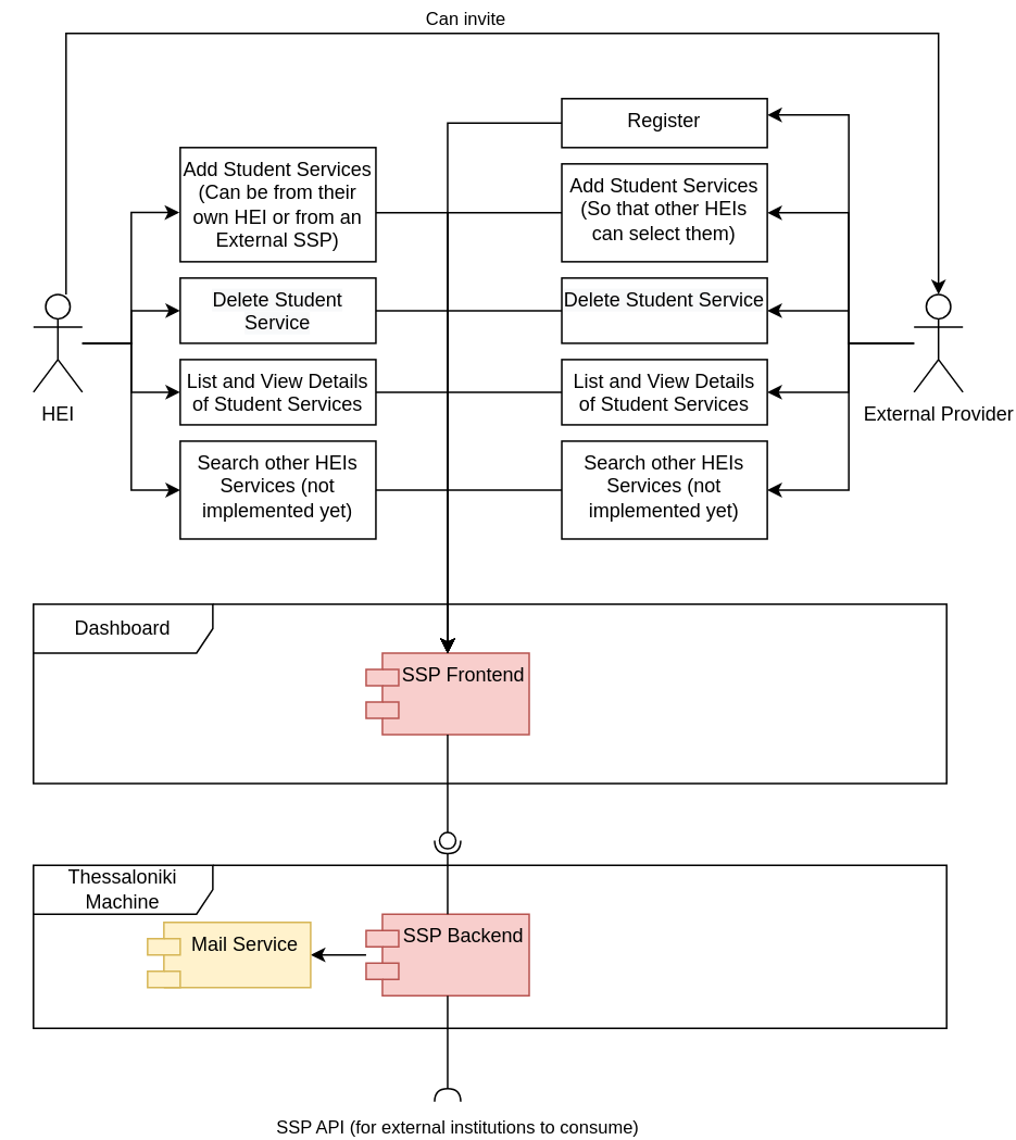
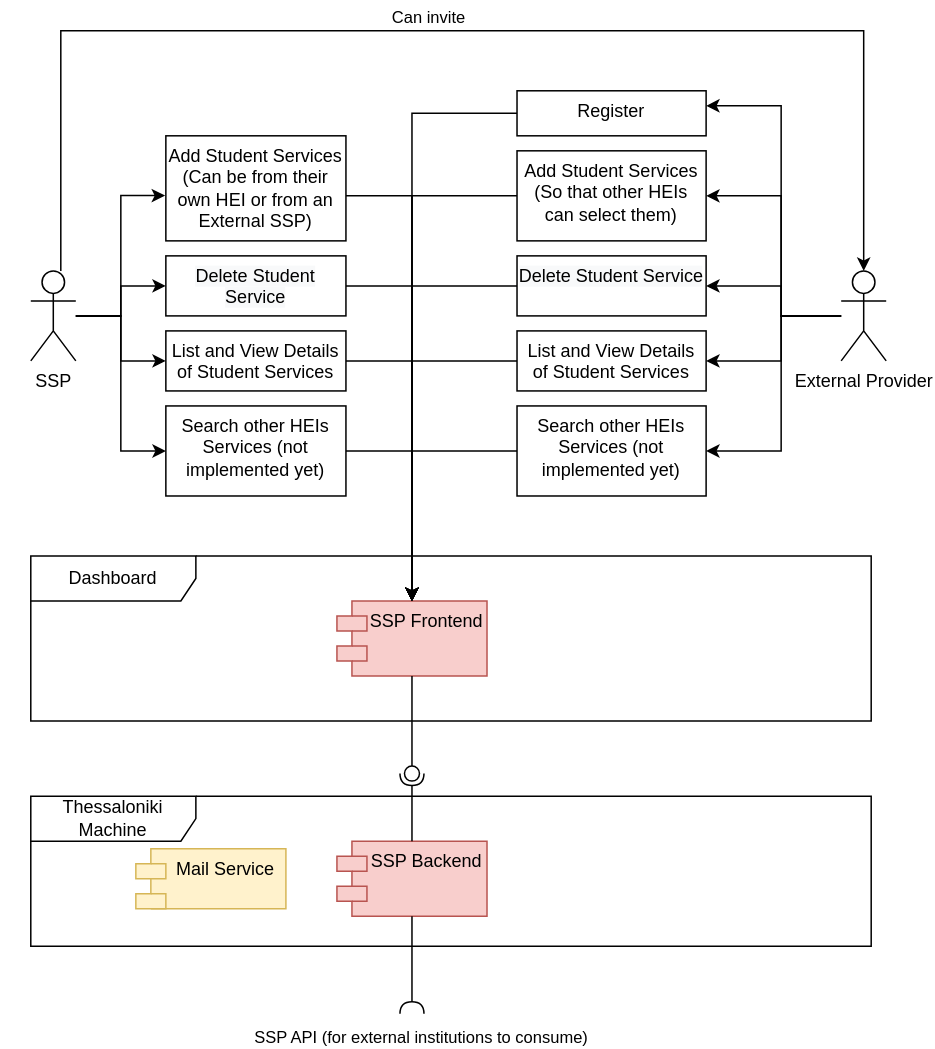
  <mxCell id="0" />
  <mxCell id="1" parent="0" />
  <mxCell id="2" value="Dashboard" style="shape=umlFrame;whiteSpace=wrap;html=1;width=110;height=30;" vertex="1" parent="1"><mxGeometry x="20" y="370" width="560" height="110" as="geometry" /></mxCell>
  <mxCell id="3" value="Thessaloniki Machine" style="shape=umlFrame;whiteSpace=wrap;html=1;width=110;height=30;" vertex="1" parent="1"><mxGeometry x="20" y="530" width="560" height="100" as="geometry" /></mxCell>
  <mxCell id="4" value="SSP Frontend" style="shape=module;align=left;spacingLeft=20;align=center;verticalAlign=top;fillColor=#f8cecc;strokeColor=#b85450;" vertex="1" parent="1"><mxGeometry x="224" y="400" width="100" height="50" as="geometry" /></mxCell>
- <mxCell id="5" value="" style="edgeStyle=orthogonalEdgeStyle;rounded=0;orthogonalLoop=1;jettySize=auto;html=1;" edge="1" parent="1" source="6" target="12"><mxGeometry relative="1" as="geometry" /></mxCell>
  <mxCell id="6" value="SSP Backend" style="shape=module;align=left;spacingLeft=20;align=center;verticalAlign=top;fillColor=#f8cecc;strokeColor=#b85450;" vertex="1" parent="1"><mxGeometry x="224" y="560" width="100" height="50" as="geometry" /></mxCell>
  <mxCell id="7" value="" style="rounded=0;orthogonalLoop=1;jettySize=auto;html=1;endArrow=none;endFill=0;sketch=0;sourcePerimeterSpacing=0;targetPerimeterSpacing=0;exitX=0.5;exitY=1;exitDx=0;exitDy=0;" edge="1" target="9" parent="1" source="4"><mxGeometry relative="1" as="geometry"><mxPoint x="254" y="550" as="sourcePoint" /></mxGeometry></mxCell>
  <mxCell id="8" value="" style="rounded=0;orthogonalLoop=1;jettySize=auto;html=1;endArrow=halfCircle;endFill=0;entryX=0.5;entryY=0.5;endSize=6;strokeWidth=1;sketch=0;exitX=0.5;exitY=0;exitDx=0;exitDy=0;" edge="1" target="9" parent="1" source="6"><mxGeometry relative="1" as="geometry"><mxPoint x="294" y="515" as="sourcePoint" /></mxGeometry></mxCell>
  <mxCell id="9" value="" style="ellipse;whiteSpace=wrap;html=1;align=center;aspect=fixed;resizable=0;points=[];outlineConnect=0;sketch=0;" vertex="1" parent="1"><mxGeometry x="269" y="510" width="10" height="10" as="geometry" /></mxCell>
  <mxCell id="10" value="" style="rounded=0;orthogonalLoop=1;jettySize=auto;html=1;endArrow=halfCircle;endFill=0;entryX=0.5;entryY=0.5;endSize=6;strokeWidth=1;sketch=0;exitX=0.5;exitY=1;exitDx=0;exitDy=0;" edge="1" parent="1" source="6"><mxGeometry relative="1" as="geometry"><mxPoint x="294" y="675" as="sourcePoint" /><mxPoint x="274" y="675" as="targetPoint" /></mxGeometry></mxCell>
  <mxCell id="11" value="SSP API (for external institutions to consume)" style="edgeLabel;html=1;align=center;verticalAlign=middle;resizable=0;points=[];" vertex="1" connectable="0" parent="10"><mxGeometry x="0.837" y="5" relative="1" as="geometry"><mxPoint y="20" as="offset" /></mxGeometry></mxCell>
  <mxCell id="12" value="Mail Service" style="shape=module;align=left;spacingLeft=20;align=center;verticalAlign=top;fillColor=#fff2cc;strokeColor=#d6b656;" vertex="1" parent="1"><mxGeometry x="90" y="565" width="100" height="40" as="geometry" /></mxCell>
  <mxCell id="13" value="" style="edgeStyle=orthogonalEdgeStyle;rounded=0;orthogonalLoop=1;jettySize=auto;html=1;entryX=-0.004;entryY=0.569;entryDx=0;entryDy=0;entryPerimeter=0;" edge="1" parent="1" source="19" target="21"><mxGeometry relative="1" as="geometry"><Array as="points"><mxPoint x="80" y="210" /><mxPoint x="80" y="130" /><mxPoint x="110" y="130" /></Array></mxGeometry></mxCell>
  <mxCell id="14" value="" style="edgeStyle=orthogonalEdgeStyle;rounded=0;orthogonalLoop=1;jettySize=auto;html=1;" edge="1" parent="1" source="19" target="23"><mxGeometry relative="1" as="geometry"><Array as="points"><mxPoint x="80" y="210" /><mxPoint x="80" y="190" /></Array></mxGeometry></mxCell>
  <mxCell id="15" value="" style="edgeStyle=orthogonalEdgeStyle;rounded=0;orthogonalLoop=1;jettySize=auto;html=1;" edge="1" parent="1" source="19" target="25"><mxGeometry relative="1" as="geometry" /></mxCell>
  <mxCell id="16" value="" style="edgeStyle=orthogonalEdgeStyle;rounded=0;orthogonalLoop=1;jettySize=auto;html=1;" edge="1" parent="1" source="19" target="27"><mxGeometry relative="1" as="geometry"><Array as="points"><mxPoint x="80" y="210" /><mxPoint x="80" y="300" /></Array></mxGeometry></mxCell>
  <mxCell id="17" value="" style="edgeStyle=orthogonalEdgeStyle;rounded=0;orthogonalLoop=1;jettySize=auto;html=1;entryX=0.5;entryY=0;entryDx=0;entryDy=0;entryPerimeter=0;" edge="1" parent="1" source="19" target="33"><mxGeometry relative="1" as="geometry"><Array as="points"><mxPoint x="40" y="20" /><mxPoint x="575" y="20" /></Array></mxGeometry></mxCell>
  <mxCell id="18" value="Can invite" style="edgeLabel;html=1;align=center;verticalAlign=middle;resizable=0;points=[];" vertex="1" connectable="0" parent="17"><mxGeometry x="0.057" y="3" relative="1" as="geometry"><mxPoint x="-48" y="-7" as="offset" /></mxGeometry></mxCell>
- <mxCell id="19" value="HEI" style="shape=umlActor;verticalLabelPosition=bottom;verticalAlign=top;html=1;" vertex="1" parent="1"><mxGeometry x="20" y="180" width="30" height="60" as="geometry" /></mxCell>
+ <mxCell id="19" value="SSP" style="shape=umlActor;verticalLabelPosition=bottom;verticalAlign=top;html=1;" vertex="1" parent="1"><mxGeometry x="20" y="180" width="30" height="60" as="geometry" /></mxCell>
  <mxCell id="20" value="" style="edgeStyle=orthogonalEdgeStyle;rounded=0;orthogonalLoop=1;jettySize=auto;html=1;" edge="1" parent="1" source="21" target="4"><mxGeometry relative="1" as="geometry"><Array as="points"><mxPoint x="274" y="130" /></Array></mxGeometry></mxCell>
  <mxCell id="21" value="Add Student Services (Can be from their own HEI or from an External SSP)" style="whiteSpace=wrap;html=1;verticalAlign=top;" vertex="1" parent="1"><mxGeometry x="110" y="90" width="120" height="70" as="geometry" /></mxCell>
  <mxCell id="22" value="" style="edgeStyle=orthogonalEdgeStyle;rounded=0;orthogonalLoop=1;jettySize=auto;html=1;" edge="1" parent="1" source="23" target="4"><mxGeometry relative="1" as="geometry"><Array as="points"><mxPoint x="274" y="190" /></Array></mxGeometry></mxCell>
  <mxCell id="23" value="&lt;span style=&quot;color: rgb(0, 0, 0); font-family: Helvetica; font-size: 12px; font-style: normal; font-variant-ligatures: normal; font-variant-caps: normal; font-weight: 400; letter-spacing: normal; orphans: 2; text-align: center; text-indent: 0px; text-transform: none; widows: 2; word-spacing: 0px; -webkit-text-stroke-width: 0px; background-color: rgb(248, 249, 250); text-decoration-thickness: initial; text-decoration-style: initial; text-decoration-color: initial; float: none; display: inline !important;&quot;&gt;Delete&amp;nbsp;Student Service&lt;/span&gt;" style="whiteSpace=wrap;html=1;verticalAlign=top;" vertex="1" parent="1"><mxGeometry x="110" y="170" width="120" height="40" as="geometry" /></mxCell>
  <mxCell id="24" value="" style="edgeStyle=orthogonalEdgeStyle;rounded=0;orthogonalLoop=1;jettySize=auto;html=1;entryX=0.5;entryY=0;entryDx=0;entryDy=0;" edge="1" parent="1" source="25" target="4"><mxGeometry relative="1" as="geometry"><Array as="points"><mxPoint x="274" y="240" /></Array></mxGeometry></mxCell>
  <mxCell id="25" value="List and View Details of Student Services" style="whiteSpace=wrap;html=1;verticalAlign=top;" vertex="1" parent="1"><mxGeometry x="110" y="220" width="120" height="40" as="geometry" /></mxCell>
  <mxCell id="26" value="" style="edgeStyle=orthogonalEdgeStyle;rounded=0;orthogonalLoop=1;jettySize=auto;html=1;entryX=0.5;entryY=0;entryDx=0;entryDy=0;" edge="1" parent="1" source="27" target="4"><mxGeometry relative="1" as="geometry"><Array as="points"><mxPoint x="274" y="300" /></Array></mxGeometry></mxCell>
  <mxCell id="27" value="Search other HEIs Services (not implemented yet)" style="whiteSpace=wrap;html=1;verticalAlign=top;" vertex="1" parent="1"><mxGeometry x="110" y="270" width="120" height="60" as="geometry" /></mxCell>
  <mxCell id="28" value="" style="edgeStyle=orthogonalEdgeStyle;rounded=0;orthogonalLoop=1;jettySize=auto;html=1;entryX=1;entryY=0.5;entryDx=0;entryDy=0;" edge="1" parent="1" source="33" target="35"><mxGeometry relative="1" as="geometry"><Array as="points"><mxPoint x="520" y="210" /><mxPoint x="520" y="130" /></Array></mxGeometry></mxCell>
  <mxCell id="29" value="" style="edgeStyle=orthogonalEdgeStyle;rounded=0;orthogonalLoop=1;jettySize=auto;html=1;" edge="1" parent="1" source="33" target="37"><mxGeometry relative="1" as="geometry"><Array as="points"><mxPoint x="520" y="210" /><mxPoint x="520" y="190" /></Array></mxGeometry></mxCell>
  <mxCell id="30" value="" style="edgeStyle=orthogonalEdgeStyle;rounded=0;orthogonalLoop=1;jettySize=auto;html=1;" edge="1" parent="1" target="39"><mxGeometry relative="1" as="geometry"><mxPoint x="550" y="210" as="sourcePoint" /><Array as="points"><mxPoint x="520" y="210" /><mxPoint x="520" y="240" /></Array></mxGeometry></mxCell>
  <mxCell id="31" value="" style="edgeStyle=orthogonalEdgeStyle;rounded=0;orthogonalLoop=1;jettySize=auto;html=1;" edge="1" parent="1" source="33" target="41"><mxGeometry relative="1" as="geometry"><Array as="points"><mxPoint x="520" y="210" /><mxPoint x="520" y="300" /></Array></mxGeometry></mxCell>
  <mxCell id="32" value="" style="edgeStyle=orthogonalEdgeStyle;rounded=0;orthogonalLoop=1;jettySize=auto;html=1;" edge="1" parent="1" source="33" target="43"><mxGeometry relative="1" as="geometry"><Array as="points"><mxPoint x="520" y="210" /><mxPoint x="520" y="70" /></Array></mxGeometry></mxCell>
  <mxCell id="33" value="External Provider" style="shape=umlActor;verticalLabelPosition=bottom;verticalAlign=top;html=1;" vertex="1" parent="1"><mxGeometry x="560" y="180" width="30" height="60" as="geometry" /></mxCell>
  <mxCell id="34" value="" style="edgeStyle=orthogonalEdgeStyle;rounded=0;orthogonalLoop=1;jettySize=auto;html=1;entryX=0.5;entryY=0;entryDx=0;entryDy=0;" edge="1" parent="1" source="35" target="4"><mxGeometry relative="1" as="geometry" /></mxCell>
  <mxCell id="35" value="Add Student Services (So that other HEIs can select them)" style="whiteSpace=wrap;html=1;verticalAlign=top;" vertex="1" parent="1"><mxGeometry x="344" y="100" width="126" height="60" as="geometry" /></mxCell>
  <mxCell id="36" value="" style="edgeStyle=orthogonalEdgeStyle;rounded=0;orthogonalLoop=1;jettySize=auto;html=1;entryX=0.5;entryY=0;entryDx=0;entryDy=0;" edge="1" parent="1" source="37" target="4"><mxGeometry relative="1" as="geometry" /></mxCell>
  <mxCell id="37" value="&lt;span style=&quot;color: rgb(0, 0, 0); font-family: Helvetica; font-size: 12px; font-style: normal; font-variant-ligatures: normal; font-variant-caps: normal; font-weight: 400; letter-spacing: normal; orphans: 2; text-align: center; text-indent: 0px; text-transform: none; widows: 2; word-spacing: 0px; -webkit-text-stroke-width: 0px; background-color: rgb(248, 249, 250); text-decoration-thickness: initial; text-decoration-style: initial; text-decoration-color: initial; float: none; display: inline !important;&quot;&gt;Delete&amp;nbsp;Student Service&lt;/span&gt;" style="whiteSpace=wrap;html=1;verticalAlign=top;" vertex="1" parent="1"><mxGeometry x="344" y="170" width="126" height="40" as="geometry" /></mxCell>
  <mxCell id="38" value="" style="edgeStyle=orthogonalEdgeStyle;rounded=0;orthogonalLoop=1;jettySize=auto;html=1;" edge="1" parent="1" source="39" target="4"><mxGeometry relative="1" as="geometry" /></mxCell>
  <mxCell id="39" value="List and View Details of Student Services" style="whiteSpace=wrap;html=1;verticalAlign=top;" vertex="1" parent="1"><mxGeometry x="344" y="220" width="126" height="40" as="geometry" /></mxCell>
  <mxCell id="40" value="" style="edgeStyle=orthogonalEdgeStyle;rounded=0;orthogonalLoop=1;jettySize=auto;html=1;entryX=0.5;entryY=0;entryDx=0;entryDy=0;" edge="1" parent="1" source="41" target="4"><mxGeometry relative="1" as="geometry" /></mxCell>
  <mxCell id="41" value="Search other HEIs Services (not implemented yet)" style="whiteSpace=wrap;html=1;verticalAlign=top;" vertex="1" parent="1"><mxGeometry x="344" y="270" width="126" height="60" as="geometry" /></mxCell>
  <mxCell id="42" value="" style="edgeStyle=orthogonalEdgeStyle;rounded=0;orthogonalLoop=1;jettySize=auto;html=1;entryX=0.5;entryY=0;entryDx=0;entryDy=0;" edge="1" parent="1" source="43" target="4"><mxGeometry relative="1" as="geometry" /></mxCell>
  <mxCell id="43" value="Register" style="whiteSpace=wrap;html=1;verticalAlign=top;" vertex="1" parent="1"><mxGeometry x="344" y="60" width="126" height="30" as="geometry" /></mxCell>
